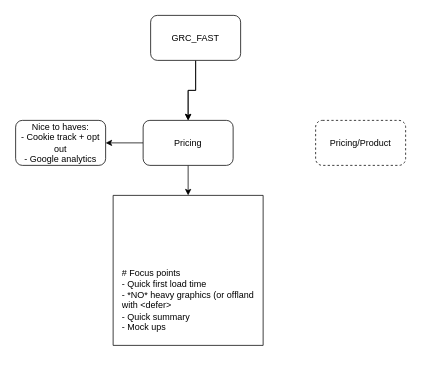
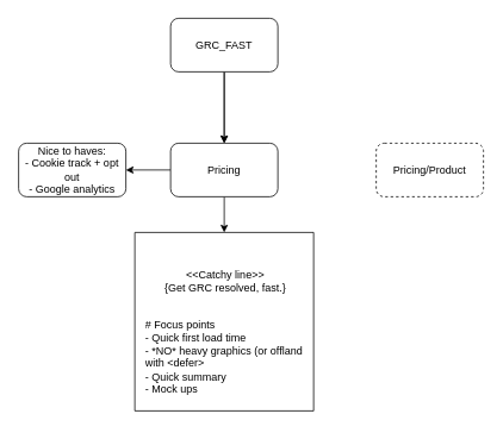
  <mxCell id="0" />
  <mxCell id="1" parent="0" />
  <mxCell id="2" value="" style="edgeStyle=orthogonalEdgeStyle;rounded=0;orthogonalLoop=1;jettySize=auto;html=1;" edge="1" parent="1" source="4" target="7"><mxGeometry relative="1" as="geometry" /></mxCell>
  <mxCell id="3" value="" style="edgeStyle=orthogonalEdgeStyle;rounded=0;orthogonalLoop=1;jettySize=auto;html=1;" edge="1" parent="1" source="4" target="7"><mxGeometry relative="1" as="geometry" /></mxCell>
- <mxCell id="4" value="GRC_FAST" style="rounded=1;whiteSpace=wrap;html=1;" vertex="1" parent="1"><mxGeometry x="200" y="20" width="120" height="60" as="geometry" /></mxCell>
+ <mxCell id="4" value="GRC_FAST" style="rounded=1;whiteSpace=wrap;html=1;" vertex="1" parent="1"><mxGeometry x="190" y="20" width="120" height="60" as="geometry" /></mxCell>
  <mxCell id="5" style="edgeStyle=orthogonalEdgeStyle;rounded=0;orthogonalLoop=1;jettySize=auto;html=1;exitX=0.5;exitY=1;exitDx=0;exitDy=0;entryX=0.5;entryY=0;entryDx=0;entryDy=0;" edge="1" parent="1" source="7" target="8"><mxGeometry relative="1" as="geometry" /></mxCell>
  <mxCell id="6" style="edgeStyle=orthogonalEdgeStyle;rounded=0;orthogonalLoop=1;jettySize=auto;html=1;exitX=0;exitY=0.5;exitDx=0;exitDy=0;" edge="1" parent="1" source="7" target="11"><mxGeometry relative="1" as="geometry"><mxPoint x="20" y="260" as="targetPoint" /></mxGeometry></mxCell>
  <mxCell id="7" value="Pricing" style="rounded=1;whiteSpace=wrap;html=1;" vertex="1" parent="1"><mxGeometry x="190" y="160" width="120" height="60" as="geometry" /></mxCell>
  <mxCell id="8" value="" style="swimlane;startSize=0;" vertex="1" parent="1"><mxGeometry x="150" y="260" width="200" height="200" as="geometry" /></mxCell>
+ <mxCell id="9" value="&amp;lt;&amp;lt;Catchy line&amp;gt;&amp;gt;&lt;br&gt;{Get GRC resolved, fast.}" style="text;html=1;align=center;verticalAlign=middle;resizable=0;points=[];autosize=1;strokeColor=none;fillColor=none;" vertex="1" parent="8"><mxGeometry x="21" y="35" width="160" height="40" as="geometry" /></mxCell>
  <mxCell id="10" value="&lt;div&gt;# Focus points&lt;/div&gt;&lt;div&gt;- Quick first load time&lt;/div&gt;&lt;div&gt;- *NO* heavy graphics (or offland with &amp;lt;defer&amp;gt;&lt;/div&gt;&lt;div&gt;- Quick summary&lt;/div&gt;&lt;div&gt;- Mock ups&lt;br&gt;&lt;/div&gt;" style="text;html=1;whiteSpace=wrap;overflow=hidden;rounded=0;" vertex="1" parent="1"><mxGeometry x="160" y="350" width="180" height="120" as="geometry" /></mxCell>
  <mxCell id="11" value="Nice to haves:&lt;br&gt;&lt;div&gt;- Cookie track + opt out&lt;/div&gt;&lt;div&gt;- Google analytics&lt;br&gt;&lt;/div&gt;" style="rounded=1;whiteSpace=wrap;html=1;" vertex="1" parent="1"><mxGeometry x="20" y="160" width="120" height="60" as="geometry" /></mxCell>
  <mxCell id="12" value="Pricing/Product" style="whiteSpace=wrap;html=1;rounded=1;dashed=1;" vertex="1" parent="1"><mxGeometry x="420" y="160" width="120" height="60" as="geometry" /></mxCell>
